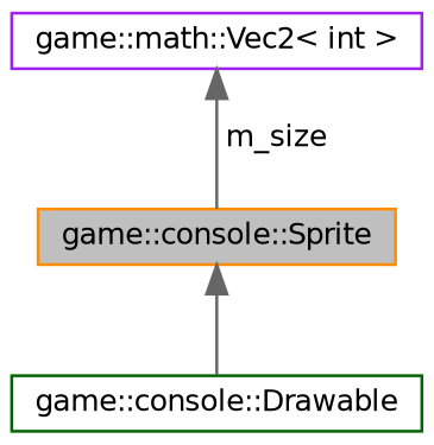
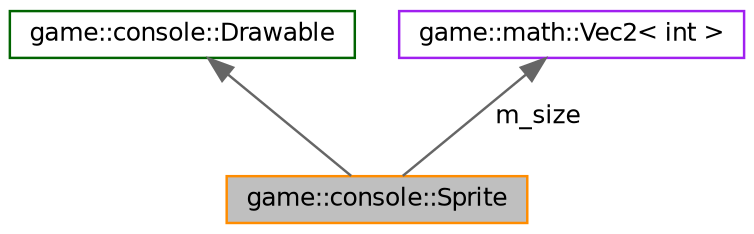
  digraph {
    node [fillcolor=white fontname=Helvetica fontsize=10 shape=record style=filled]
    edge [color=gray40 dir=back fontname=Helvetica fontsize=10 labelfontname=Helvetica labelfontsize=10 style=solid]
    n1 [color=darkorange fillcolor=grey75 fontcolor=black height=0.2 label="game::console::Sprite" width=0.4]
    n2 [color=darkgreen height=0.2 label="game::console::Drawable" width=0.4]
    n3 [color=purple height=0.2 label="game::math::Vec2\< int \>" width=0.4]
-   n1 -> n2
+   n2 -> n1
    n3 -> n1 [label=" m_size"]
  }
